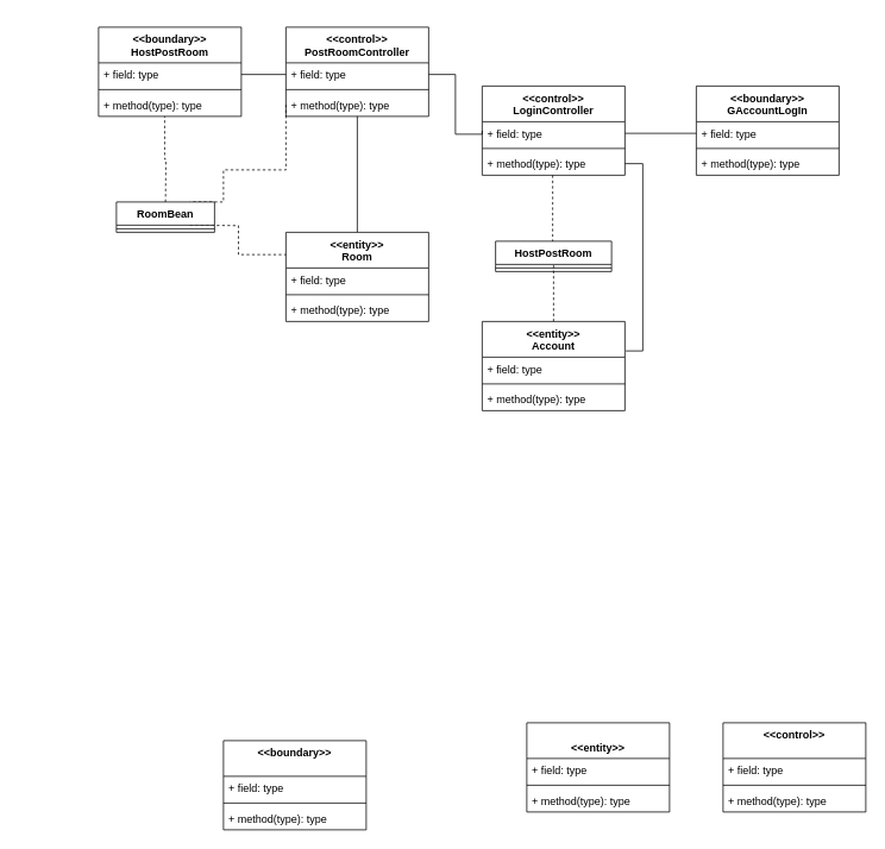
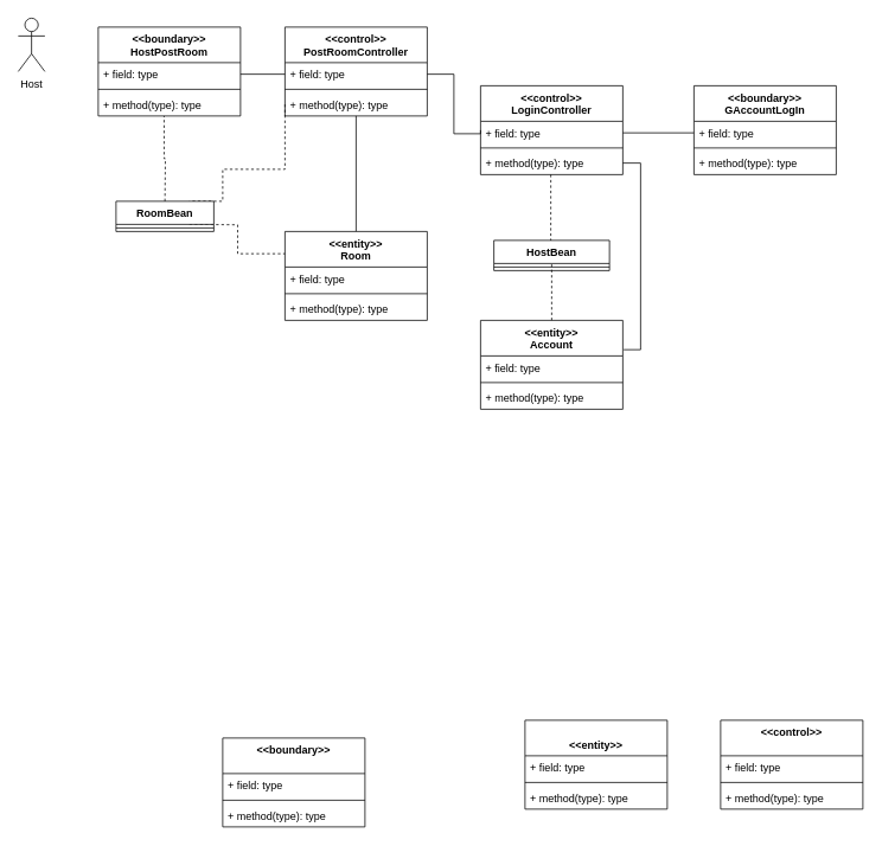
  <mxCell id="0" />
  <mxCell id="1" parent="0" />
  <mxCell id="2" value="&lt;&lt;boundary&gt;&gt;&#10;HostPostRoom" style="swimlane;fontStyle=1;align=center;verticalAlign=top;childLayout=stackLayout;horizontal=1;startSize=40;horizontalStack=0;resizeParent=1;resizeParentMax=0;resizeLast=0;collapsible=1;marginBottom=0;" parent="1" vertex="1"><mxGeometry x="110" y="30" width="160" height="100" as="geometry" /></mxCell>
  <mxCell id="3" value="+ field: type" style="text;strokeColor=none;fillColor=none;align=left;verticalAlign=top;spacingLeft=4;spacingRight=4;overflow=hidden;rotatable=0;points=[[0,0.5],[1,0.5]];portConstraint=eastwest;" parent="2" vertex="1"><mxGeometry y="40" width="160" height="26" as="geometry" /></mxCell>
  <mxCell id="4" value="" style="line;strokeWidth=1;fillColor=none;align=left;verticalAlign=middle;spacingTop=-1;spacingLeft=3;spacingRight=3;rotatable=0;labelPosition=right;points=[];portConstraint=eastwest;" parent="2" vertex="1"><mxGeometry y="66" width="160" height="8" as="geometry" /></mxCell>
  <mxCell id="5" value="+ method(type): type" style="text;strokeColor=none;fillColor=none;align=left;verticalAlign=top;spacingLeft=4;spacingRight=4;overflow=hidden;rotatable=0;points=[[0,0.5],[1,0.5]];portConstraint=eastwest;" parent="2" vertex="1"><mxGeometry y="74" width="160" height="26" as="geometry" /></mxCell>
  <mxCell id="6" value="&#10;&lt;&lt;entity&gt;&gt;" style="swimlane;fontStyle=1;align=center;verticalAlign=top;childLayout=stackLayout;horizontal=1;startSize=40;horizontalStack=0;resizeParent=1;resizeParentMax=0;resizeLast=0;collapsible=1;marginBottom=0;" parent="1" vertex="1"><mxGeometry x="590" y="810" width="160" height="100" as="geometry" /></mxCell>
  <mxCell id="7" value="+ field: type" style="text;strokeColor=none;fillColor=none;align=left;verticalAlign=top;spacingLeft=4;spacingRight=4;overflow=hidden;rotatable=0;points=[[0,0.5],[1,0.5]];portConstraint=eastwest;" parent="6" vertex="1"><mxGeometry y="40" width="160" height="26" as="geometry" /></mxCell>
  <mxCell id="8" value="" style="line;strokeWidth=1;fillColor=none;align=left;verticalAlign=middle;spacingTop=-1;spacingLeft=3;spacingRight=3;rotatable=0;labelPosition=right;points=[];portConstraint=eastwest;" parent="6" vertex="1"><mxGeometry y="66" width="160" height="8" as="geometry" /></mxCell>
  <mxCell id="9" value="+ method(type): type" style="text;strokeColor=none;fillColor=none;align=left;verticalAlign=top;spacingLeft=4;spacingRight=4;overflow=hidden;rotatable=0;points=[[0,0.5],[1,0.5]];portConstraint=eastwest;" parent="6" vertex="1"><mxGeometry y="74" width="160" height="26" as="geometry" /></mxCell>
  <mxCell id="10" value="&lt;&lt;control&gt;&gt;" style="swimlane;fontStyle=1;align=center;verticalAlign=top;childLayout=stackLayout;horizontal=1;startSize=40;horizontalStack=0;resizeParent=1;resizeParentMax=0;resizeLast=0;collapsible=1;marginBottom=0;" parent="1" vertex="1"><mxGeometry x="810" y="810" width="160" height="100" as="geometry" /></mxCell>
  <mxCell id="11" value="+ field: type" style="text;strokeColor=none;fillColor=none;align=left;verticalAlign=top;spacingLeft=4;spacingRight=4;overflow=hidden;rotatable=0;points=[[0,0.5],[1,0.5]];portConstraint=eastwest;" parent="10" vertex="1"><mxGeometry y="40" width="160" height="26" as="geometry" /></mxCell>
  <mxCell id="12" value="" style="line;strokeWidth=1;fillColor=none;align=left;verticalAlign=middle;spacingTop=-1;spacingLeft=3;spacingRight=3;rotatable=0;labelPosition=right;points=[];portConstraint=eastwest;" parent="10" vertex="1"><mxGeometry y="66" width="160" height="8" as="geometry" /></mxCell>
  <mxCell id="13" value="+ method(type): type" style="text;strokeColor=none;fillColor=none;align=left;verticalAlign=top;spacingLeft=4;spacingRight=4;overflow=hidden;rotatable=0;points=[[0,0.5],[1,0.5]];portConstraint=eastwest;" parent="10" vertex="1"><mxGeometry y="74" width="160" height="26" as="geometry" /></mxCell>
+ <mxCell id="14" value="Host" style="shape=umlActor;verticalLabelPosition=bottom;verticalAlign=top;html=1;" parent="1" vertex="1"><mxGeometry x="20" y="20" width="30" height="60" as="geometry" /></mxCell>
  <mxCell id="15" value="&lt;&lt;boundary&gt;&gt;" style="swimlane;fontStyle=1;align=center;verticalAlign=top;childLayout=stackLayout;horizontal=1;startSize=40;horizontalStack=0;resizeParent=1;resizeParentMax=0;resizeLast=0;collapsible=1;marginBottom=0;" parent="1" vertex="1"><mxGeometry x="250" y="830" width="160" height="100" as="geometry" /></mxCell>
  <mxCell id="16" value="+ field: type" style="text;strokeColor=none;fillColor=none;align=left;verticalAlign=top;spacingLeft=4;spacingRight=4;overflow=hidden;rotatable=0;points=[[0,0.5],[1,0.5]];portConstraint=eastwest;" parent="15" vertex="1"><mxGeometry y="40" width="160" height="26" as="geometry" /></mxCell>
  <mxCell id="17" value="" style="line;strokeWidth=1;fillColor=none;align=left;verticalAlign=middle;spacingTop=-1;spacingLeft=3;spacingRight=3;rotatable=0;labelPosition=right;points=[];portConstraint=eastwest;" parent="15" vertex="1"><mxGeometry y="66" width="160" height="8" as="geometry" /></mxCell>
  <mxCell id="18" value="+ method(type): type" style="text;strokeColor=none;fillColor=none;align=left;verticalAlign=top;spacingLeft=4;spacingRight=4;overflow=hidden;rotatable=0;points=[[0,0.5],[1,0.5]];portConstraint=eastwest;" parent="15" vertex="1"><mxGeometry y="74" width="160" height="26" as="geometry" /></mxCell>
  <mxCell id="19" style="edgeStyle=orthogonalEdgeStyle;rounded=0;orthogonalLoop=1;jettySize=auto;html=1;exitX=0.5;exitY=0;exitDx=0;exitDy=0;entryX=0.494;entryY=0.987;entryDx=0;entryDy=0;entryPerimeter=0;endArrow=none;endFill=0;dashed=1;" parent="1" source="20" target="32" edge="1"><mxGeometry relative="1" as="geometry"><Array as="points"><mxPoint x="620" y="278" /><mxPoint x="619" y="278" /></Array></mxGeometry></mxCell>
  <mxCell id="20" value="&lt;&lt;entity&gt;&gt;&#10;Account" style="swimlane;fontStyle=1;align=center;verticalAlign=top;childLayout=stackLayout;horizontal=1;startSize=40;horizontalStack=0;resizeParent=1;resizeParentMax=0;resizeLast=0;collapsible=1;marginBottom=0;" parent="1" vertex="1"><mxGeometry x="540" y="360" width="160" height="100" as="geometry" /></mxCell>
  <mxCell id="21" value="+ field: type" style="text;strokeColor=none;fillColor=none;align=left;verticalAlign=top;spacingLeft=4;spacingRight=4;overflow=hidden;rotatable=0;points=[[0,0.5],[1,0.5]];portConstraint=eastwest;" parent="20" vertex="1"><mxGeometry y="40" width="160" height="26" as="geometry" /></mxCell>
  <mxCell id="22" value="" style="line;strokeWidth=1;fillColor=none;align=left;verticalAlign=middle;spacingTop=-1;spacingLeft=3;spacingRight=3;rotatable=0;labelPosition=right;points=[];portConstraint=eastwest;" parent="20" vertex="1"><mxGeometry y="66" width="160" height="8" as="geometry" /></mxCell>
  <mxCell id="23" value="+ method(type): type" style="text;strokeColor=none;fillColor=none;align=left;verticalAlign=top;spacingLeft=4;spacingRight=4;overflow=hidden;rotatable=0;points=[[0,0.5],[1,0.5]];portConstraint=eastwest;" parent="20" vertex="1"><mxGeometry y="74" width="160" height="26" as="geometry" /></mxCell>
  <mxCell id="24" value="&lt;&lt;control&gt;&gt;&#10;PostRoomController" style="swimlane;fontStyle=1;align=center;verticalAlign=top;childLayout=stackLayout;horizontal=1;startSize=40;horizontalStack=0;resizeParent=1;resizeParentMax=0;resizeLast=0;collapsible=1;marginBottom=0;" parent="1" vertex="1"><mxGeometry x="320" y="30" width="160" height="100" as="geometry" /></mxCell>
  <mxCell id="25" value="+ field: type" style="text;strokeColor=none;fillColor=none;align=left;verticalAlign=top;spacingLeft=4;spacingRight=4;overflow=hidden;rotatable=0;points=[[0,0.5],[1,0.5]];portConstraint=eastwest;" parent="24" vertex="1"><mxGeometry y="40" width="160" height="26" as="geometry" /></mxCell>
  <mxCell id="26" value="" style="line;strokeWidth=1;fillColor=none;align=left;verticalAlign=middle;spacingTop=-1;spacingLeft=3;spacingRight=3;rotatable=0;labelPosition=right;points=[];portConstraint=eastwest;" parent="24" vertex="1"><mxGeometry y="66" width="160" height="8" as="geometry" /></mxCell>
  <mxCell id="27" value="+ method(type): type" style="text;strokeColor=none;fillColor=none;align=left;verticalAlign=top;spacingLeft=4;spacingRight=4;overflow=hidden;rotatable=0;points=[[0,0.5],[1,0.5]];portConstraint=eastwest;" parent="24" vertex="1"><mxGeometry y="74" width="160" height="26" as="geometry" /></mxCell>
  <mxCell id="28" style="edgeStyle=orthogonalEdgeStyle;rounded=0;orthogonalLoop=1;jettySize=auto;html=1;exitX=1;exitY=0.5;exitDx=0;exitDy=0;endArrow=none;endFill=0;" parent="1" source="3" target="25" edge="1"><mxGeometry relative="1" as="geometry" /></mxCell>
  <mxCell id="29" value="&lt;&lt;control&gt;&gt;&#10;LoginController" style="swimlane;fontStyle=1;align=center;verticalAlign=top;childLayout=stackLayout;horizontal=1;startSize=40;horizontalStack=0;resizeParent=1;resizeParentMax=0;resizeLast=0;collapsible=1;marginBottom=0;" parent="1" vertex="1"><mxGeometry x="540" y="96" width="160" height="100" as="geometry" /></mxCell>
  <mxCell id="30" value="+ field: type" style="text;strokeColor=none;fillColor=none;align=left;verticalAlign=top;spacingLeft=4;spacingRight=4;overflow=hidden;rotatable=0;points=[[0,0.5],[1,0.5]];portConstraint=eastwest;" parent="29" vertex="1"><mxGeometry y="40" width="160" height="26" as="geometry" /></mxCell>
  <mxCell id="31" value="" style="line;strokeWidth=1;fillColor=none;align=left;verticalAlign=middle;spacingTop=-1;spacingLeft=3;spacingRight=3;rotatable=0;labelPosition=right;points=[];portConstraint=eastwest;" parent="29" vertex="1"><mxGeometry y="66" width="160" height="8" as="geometry" /></mxCell>
  <mxCell id="32" value="+ method(type): type" style="text;strokeColor=none;fillColor=none;align=left;verticalAlign=top;spacingLeft=4;spacingRight=4;overflow=hidden;rotatable=0;points=[[0,0.5],[1,0.5]];portConstraint=eastwest;" parent="29" vertex="1"><mxGeometry y="74" width="160" height="26" as="geometry" /></mxCell>
  <mxCell id="33" style="edgeStyle=orthogonalEdgeStyle;rounded=0;orthogonalLoop=1;jettySize=auto;html=1;exitX=1;exitY=0.5;exitDx=0;exitDy=0;entryX=0;entryY=0.5;entryDx=0;entryDy=0;endArrow=none;endFill=0;" parent="1" source="25" target="29" edge="1"><mxGeometry relative="1" as="geometry"><Array as="points"><mxPoint x="510" y="83" /><mxPoint x="510" y="150" /><mxPoint x="540" y="150" /></Array></mxGeometry></mxCell>
  <mxCell id="34" value="&lt;&lt;boundary&gt;&gt;&#10;GAccountLogIn" style="swimlane;fontStyle=1;align=center;verticalAlign=top;childLayout=stackLayout;horizontal=1;startSize=40;horizontalStack=0;resizeParent=1;resizeParentMax=0;resizeLast=0;collapsible=1;marginBottom=0;" parent="1" vertex="1"><mxGeometry x="780" y="96" width="160" height="100" as="geometry" /></mxCell>
  <mxCell id="35" value="+ field: type" style="text;strokeColor=none;fillColor=none;align=left;verticalAlign=top;spacingLeft=4;spacingRight=4;overflow=hidden;rotatable=0;points=[[0,0.5],[1,0.5]];portConstraint=eastwest;" parent="34" vertex="1"><mxGeometry y="40" width="160" height="26" as="geometry" /></mxCell>
  <mxCell id="36" value="" style="line;strokeWidth=1;fillColor=none;align=left;verticalAlign=middle;spacingTop=-1;spacingLeft=3;spacingRight=3;rotatable=0;labelPosition=right;points=[];portConstraint=eastwest;" parent="34" vertex="1"><mxGeometry y="66" width="160" height="8" as="geometry" /></mxCell>
  <mxCell id="37" value="+ method(type): type" style="text;strokeColor=none;fillColor=none;align=left;verticalAlign=top;spacingLeft=4;spacingRight=4;overflow=hidden;rotatable=0;points=[[0,0.5],[1,0.5]];portConstraint=eastwest;" parent="34" vertex="1"><mxGeometry y="74" width="160" height="26" as="geometry" /></mxCell>
  <mxCell id="38" style="edgeStyle=orthogonalEdgeStyle;rounded=0;orthogonalLoop=1;jettySize=auto;html=1;exitX=0.5;exitY=0;exitDx=0;exitDy=0;entryX=0.5;entryY=1;entryDx=0;entryDy=0;endArrow=none;endFill=0;" parent="1" source="39" target="24" edge="1"><mxGeometry relative="1" as="geometry" /></mxCell>
  <mxCell id="39" value="&lt;&lt;entity&gt;&gt;&#10;Room" style="swimlane;fontStyle=1;align=center;verticalAlign=top;childLayout=stackLayout;horizontal=1;startSize=40;horizontalStack=0;resizeParent=1;resizeParentMax=0;resizeLast=0;collapsible=1;marginBottom=0;" parent="1" vertex="1"><mxGeometry x="320" y="260" width="160" height="100" as="geometry" /></mxCell>
  <mxCell id="40" value="+ field: type" style="text;strokeColor=none;fillColor=none;align=left;verticalAlign=top;spacingLeft=4;spacingRight=4;overflow=hidden;rotatable=0;points=[[0,0.5],[1,0.5]];portConstraint=eastwest;" parent="39" vertex="1"><mxGeometry y="40" width="160" height="26" as="geometry" /></mxCell>
  <mxCell id="41" value="" style="line;strokeWidth=1;fillColor=none;align=left;verticalAlign=middle;spacingTop=-1;spacingLeft=3;spacingRight=3;rotatable=0;labelPosition=right;points=[];portConstraint=eastwest;" parent="39" vertex="1"><mxGeometry y="66" width="160" height="8" as="geometry" /></mxCell>
  <mxCell id="42" value="+ method(type): type" style="text;strokeColor=none;fillColor=none;align=left;verticalAlign=top;spacingLeft=4;spacingRight=4;overflow=hidden;rotatable=0;points=[[0,0.5],[1,0.5]];portConstraint=eastwest;" parent="39" vertex="1"><mxGeometry y="74" width="160" height="26" as="geometry" /></mxCell>
  <mxCell id="43" style="edgeStyle=orthogonalEdgeStyle;rounded=0;orthogonalLoop=1;jettySize=auto;html=1;exitX=1;exitY=0.5;exitDx=0;exitDy=0;entryX=0;entryY=0.5;entryDx=0;entryDy=0;endArrow=none;endFill=0;" parent="1" source="30" target="35" edge="1"><mxGeometry relative="1" as="geometry" /></mxCell>
  <mxCell id="44" style="edgeStyle=orthogonalEdgeStyle;rounded=0;orthogonalLoop=1;jettySize=auto;html=1;exitX=0.5;exitY=0;exitDx=0;exitDy=0;entryX=0.463;entryY=1;entryDx=0;entryDy=0;entryPerimeter=0;endArrow=none;endFill=0;dashed=1;" parent="1" target="5" edge="1"><mxGeometry relative="1" as="geometry"><mxPoint x="185" y="226" as="sourcePoint" /></mxGeometry></mxCell>
  <mxCell id="45" style="edgeStyle=orthogonalEdgeStyle;rounded=0;orthogonalLoop=1;jettySize=auto;html=1;exitX=0.75;exitY=1;exitDx=0;exitDy=0;entryX=0;entryY=0.25;entryDx=0;entryDy=0;dashed=1;endArrow=none;endFill=0;" parent="1" target="39" edge="1"><mxGeometry relative="1" as="geometry"><mxPoint x="212.5" y="252" as="sourcePoint" /></mxGeometry></mxCell>
  <mxCell id="46" style="edgeStyle=orthogonalEdgeStyle;rounded=0;orthogonalLoop=1;jettySize=auto;html=1;exitX=0;exitY=0.5;exitDx=0;exitDy=0;entryX=0.75;entryY=0;entryDx=0;entryDy=0;dashed=1;endArrow=none;endFill=0;" parent="1" source="27" edge="1"><mxGeometry relative="1" as="geometry"><mxPoint x="212.5" y="226" as="targetPoint" /><Array as="points"><mxPoint x="320" y="190" /><mxPoint x="250" y="190" /><mxPoint x="250" y="226" /></Array></mxGeometry></mxCell>
  <mxCell id="47" value="RoomBean" style="swimlane;fontStyle=1;align=center;verticalAlign=top;childLayout=stackLayout;horizontal=1;startSize=26;horizontalStack=0;resizeParent=1;resizeParentMax=0;resizeLast=0;collapsible=1;marginBottom=0;" parent="1" vertex="1"><mxGeometry x="130" y="226" width="110" height="34" as="geometry" /></mxCell>
  <mxCell id="48" value="" style="line;strokeWidth=1;fillColor=none;align=left;verticalAlign=middle;spacingTop=-1;spacingLeft=3;spacingRight=3;rotatable=0;labelPosition=right;points=[];portConstraint=eastwest;" parent="47" vertex="1"><mxGeometry y="26" width="110" height="8" as="geometry" /></mxCell>
- <mxCell id="49" value="HostPostRoom" style="swimlane;fontStyle=1;align=center;verticalAlign=top;childLayout=stackLayout;horizontal=1;startSize=26;horizontalStack=0;resizeParent=1;resizeParentMax=0;resizeLast=0;collapsible=1;marginBottom=0;" parent="1" vertex="1"><mxGeometry x="555" y="270" width="130" height="34" as="geometry" /></mxCell>
+ <mxCell id="49" value="HostBean" style="swimlane;fontStyle=1;align=center;verticalAlign=top;childLayout=stackLayout;horizontal=1;startSize=26;horizontalStack=0;resizeParent=1;resizeParentMax=0;resizeLast=0;collapsible=1;marginBottom=0;" parent="1" vertex="1"><mxGeometry x="555" y="270" width="130" height="34" as="geometry" /></mxCell>
  <mxCell id="50" value="" style="line;strokeWidth=1;fillColor=none;align=left;verticalAlign=middle;spacingTop=-1;spacingLeft=3;spacingRight=3;rotatable=0;labelPosition=right;points=[];portConstraint=eastwest;" parent="49" vertex="1"><mxGeometry y="26" width="130" height="8" as="geometry" /></mxCell>
  <mxCell id="51" style="edgeStyle=orthogonalEdgeStyle;rounded=0;orthogonalLoop=1;jettySize=auto;html=1;exitX=1;exitY=0.5;exitDx=0;exitDy=0;entryX=1.006;entryY=0.33;entryDx=0;entryDy=0;entryPerimeter=0;endArrow=none;endFill=0;" edge="1" parent="1" source="32" target="20"><mxGeometry relative="1" as="geometry" /></mxCell>
